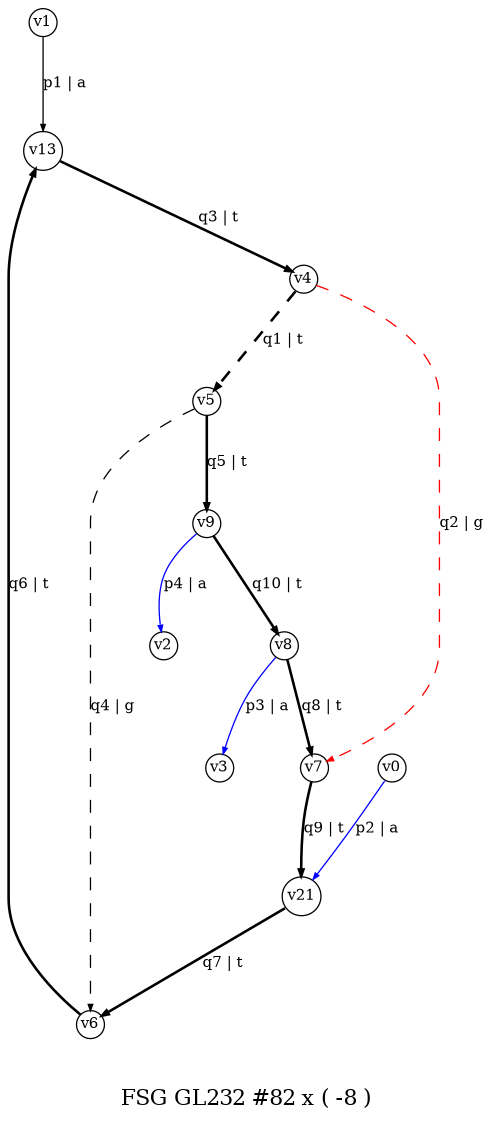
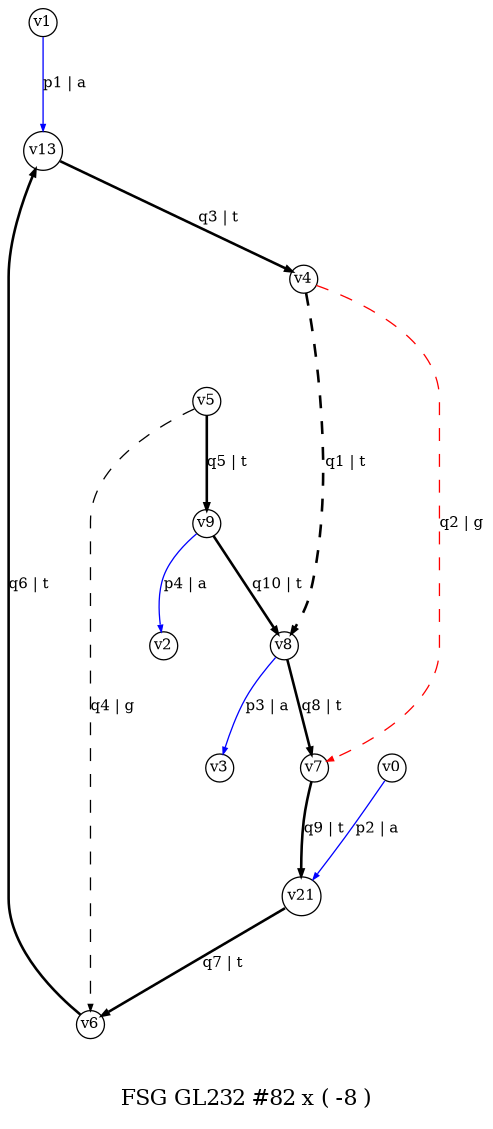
  digraph {
    fontsize=10
    label="FSG GL232 #82 x ( -8 )"
    noverlap=scale
    overall_factor="NumeratorDependentGrouping(232,1,AntiFermionSpinSumSign(1)*AutG(1)^-1*ExternalFermionOrderingSign(1)*InternalFermionLoopSign(-1)*NumeratorIndependentSymmetryGrouping(4))+NumeratorDependentGrouping(233,1,AntiFermionSpinSumSign(1)*AutG(1)^-1*ExternalFermionOrderingSign(1)*InternalFermionLoopSign(-1)*NumeratorIndependentSymmetryGrouping(4))"
    overall_factor_evaluated=-8
    node [fontsize=7 margin=0 penwidth=0.6 shape=circle]
    edge [arrowsize=0.3 color=black fontsize=7 penwidth=1.2 style=solid]
    v1 [height=0.01]
    n2 [height=0.01 label=v13]
    v4 [height=0.01]
    v7 [height=0.01]
    v5 [height=0.01]
    v0 [height=0.01]
    n7 [height=0.01 label=v21]
    v6 [height=0.01]
    v8 [height=0.01]
    v3 [height=0.01]
    v9 [height=0.01]
    v2 [height=0.01]
-   v1 -> n2 [label="p1 | a" penwidth=0.6]
+   v1 -> n2 [color=blue label="p1 | a" penwidth=0.6]
    n2 -> v4 [label="q3 | t"]
    v4 -> v7 [color=red label="q2 | g" penwidth=0.6 style=dashed]
-   v4 -> v5 [label="q1 | t" style=dashed]
+   v4 -> v8 [label="q1 | t" style=dashed]
    v7 -> n7 [label="q9 | t"]
    v5 -> v6 [label="q4 | g" penwidth=0.6 style=dashed]
    v5 -> v9 [label="q5 | t"]
    v0 -> n7 [color=blue label="p2 | a" penwidth=0.6]
    n7 -> v6 [label="q7 | t"]
    v6 -> n2 [label="q6 | t"]
    v8 -> v7 [label="q8 | t"]
    v8 -> v3 [color=blue label="p3 | a" penwidth=0.6]
    v9 -> v8 [label="q10 | t"]
    v9 -> v2 [color=blue label="p4 | a" penwidth=0.6]
  }
